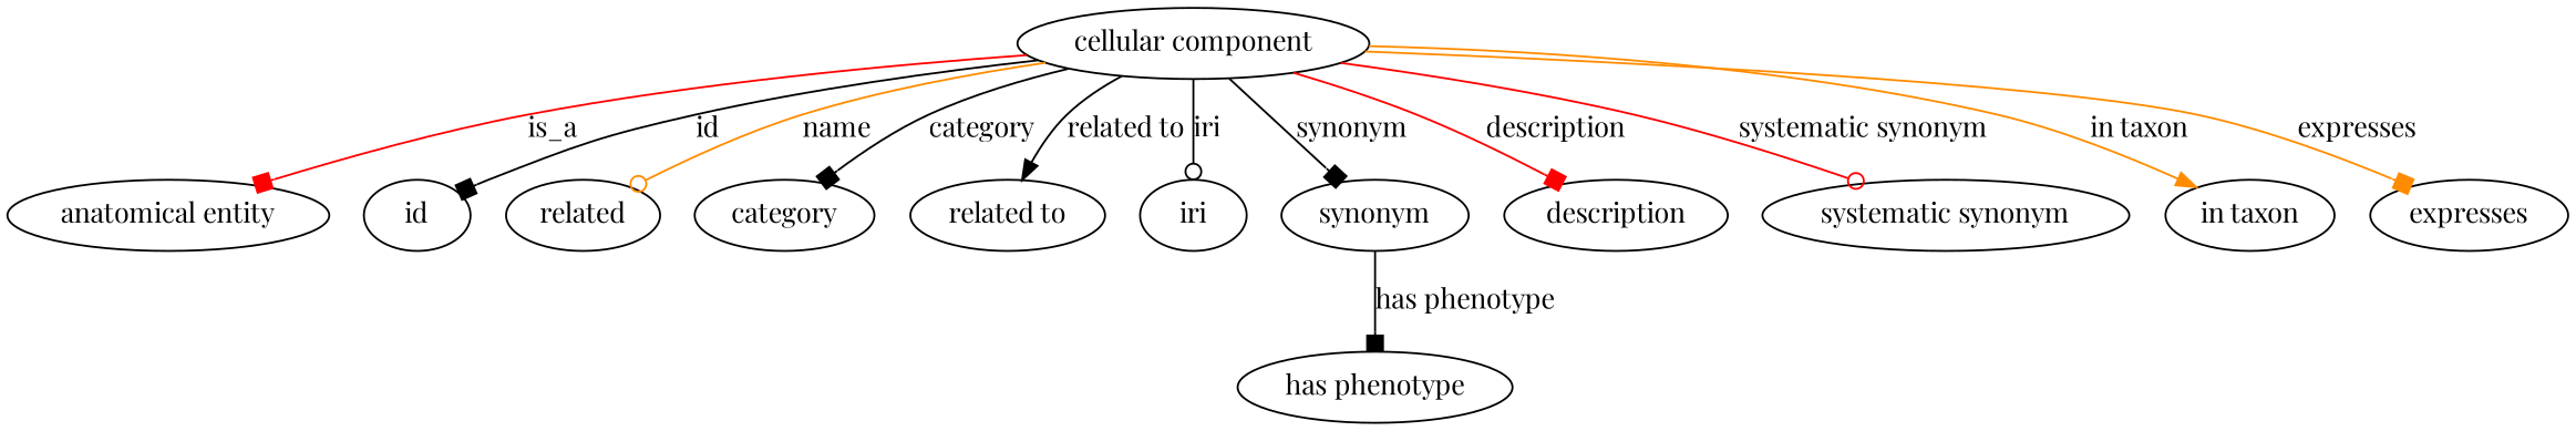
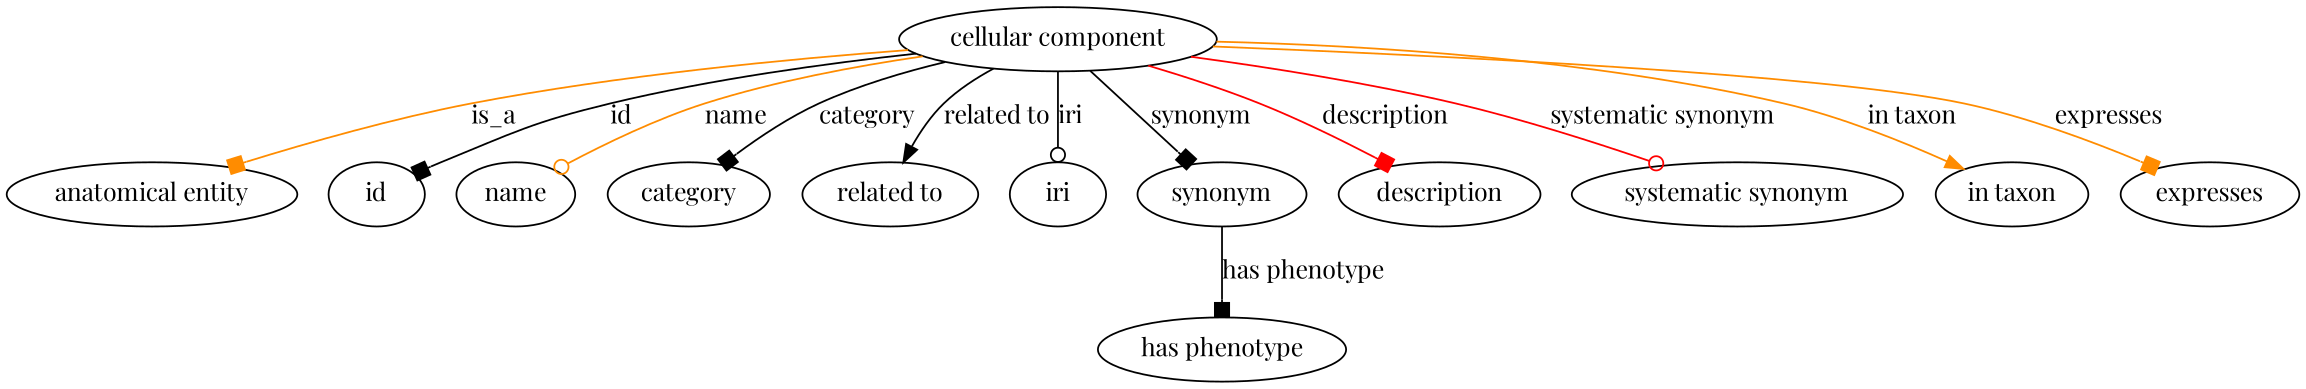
  digraph {
    fontname="Playfair Display"
    node [fontname="Playfair Display" color=black]
    edge [arrowhead=box color=black fontname="Playfair Display" style=solid]
    n1 [height=0.5 label="cellular component" width=2.1702 color=""]
    "anatomical entity" [height=0.5 width=1.9792 color=""]
    id [height=0.5 width=0.75]
-   name [height=0.5 width=0.75 label=related]
+   name [height=0.5 width=0.75]
    category [height=0.5 width=0.75]
    "related to" [height=0.5 width=0.75]
    iri [height=0.5 width=0.75]
    synonym [height=0.5 width=0.75]
    description [height=0.5 width=0.75]
    "systematic synonym" [height=0.5 width=0.75]
    "in taxon" [height=0.5 width=0.75]
    expresses [height=0.5 width=0.75]
    "has phenotype" [height=0.5 width=0.75]
-   n1 -> "anatomical entity" [color=red label=is_a style=""]
+   n1 -> "anatomical entity" [color=darkorange label=is_a style=""]
    n1 -> id [label=id]
    n1 -> name [arrowhead=odot color=darkorange label=name]
    n1 -> category [label=category]
    n1 -> "related to" [arrowhead=normal label="related to"]
    n1 -> iri [arrowhead=odot label=iri]
    n1 -> synonym [label=synonym]
    n1 -> description [color=red label=description]
    n1 -> "systematic synonym" [arrowhead=odot color=red label="systematic synonym"]
    n1 -> "in taxon" [arrowhead=normal color=darkorange label="in taxon"]
    n1 -> expresses [color=darkorange label=expresses]
    synonym -> "has phenotype" [label="has phenotype"]
  }
